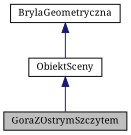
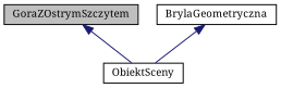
  digraph {
    fontname="Noto Serif"
    node [color=black fillcolor=white fontname="Noto Serif" fontsize=10 shape=record style=filled]
    edge [color=midnightblue dir=back fontname="Noto Serif" fontsize=10 labelfontname=FreeSans labelfontsize=10 style=solid]
    n1 [fillcolor=grey75 fontcolor=black height=0.2 label=GoraZOstrymSzczytem width=0.4]
    n2 [height=0.2 label=BrylaGeometryczna width=0.4]
    n3 [height=0.2 label=ObiektSceny width=0.4]
    n2 -> n3
-   n3 -> n1
+   n1 -> n3
  }
